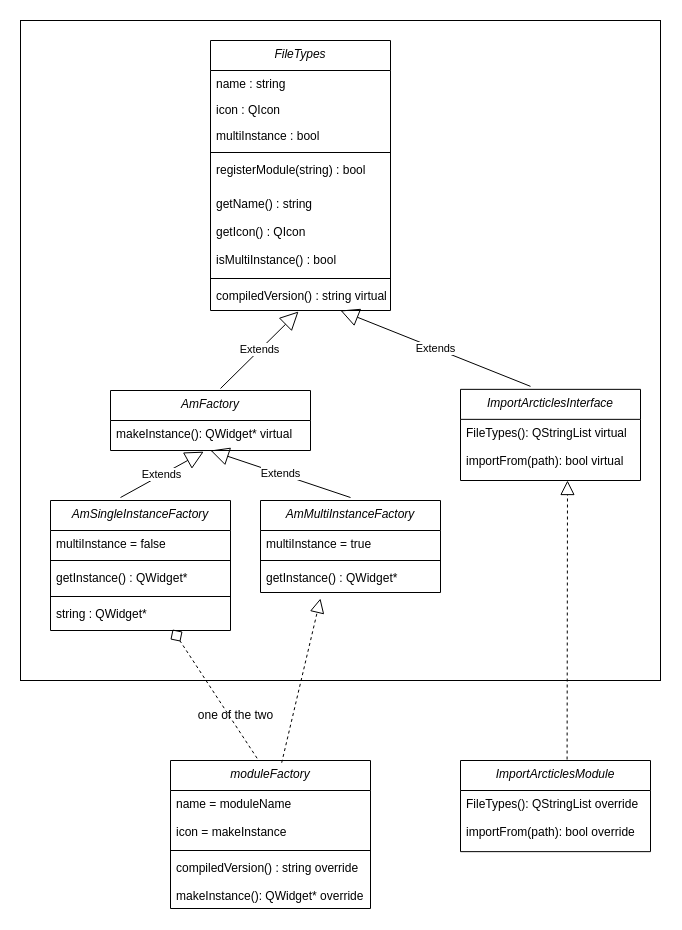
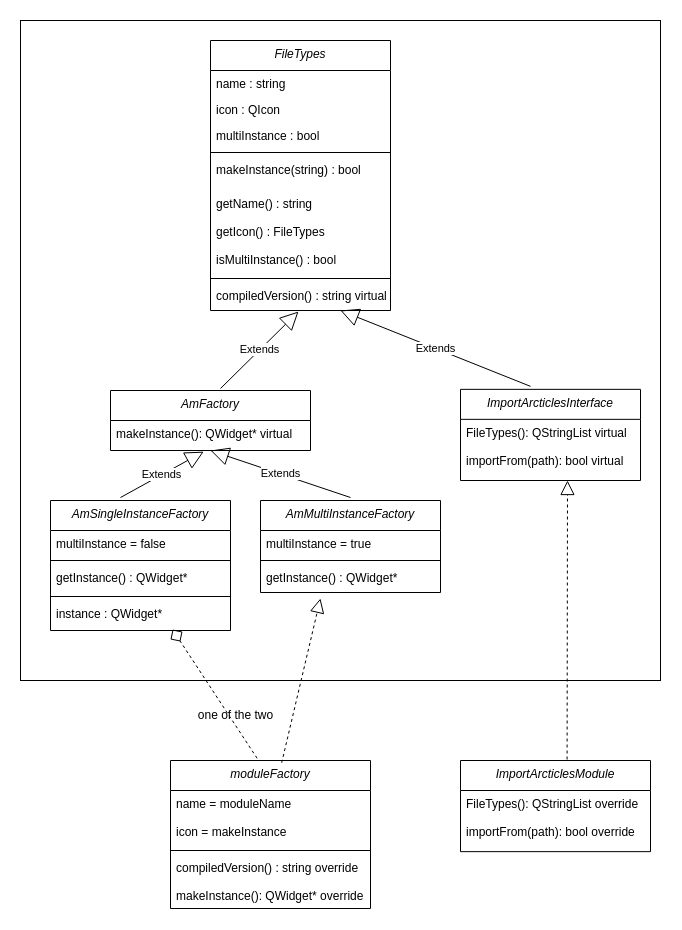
  <mxCell id="0" />
  <mxCell id="1" parent="0" />
  <mxCell id="2" value="" style="rounded=0;whiteSpace=wrap;html=1;" vertex="1" parent="1"><mxGeometry x="20" y="20" width="640" height="660" as="geometry" /></mxCell>
  <mxCell id="3" value="FileTypes" style="swimlane;fontStyle=2;align=center;verticalAlign=top;childLayout=stackLayout;horizontal=1;startSize=30;horizontalStack=0;resizeParent=1;resizeLast=0;collapsible=1;marginBottom=0;rounded=0;shadow=0;strokeWidth=1;" parent="1" vertex="1"><mxGeometry x="210" y="40" width="180" height="270" as="geometry"><mxRectangle x="290" y="40" width="160" height="26" as="alternateBounds" /></mxGeometry></mxCell>
  <mxCell id="4" value="name : string" style="text;align=left;verticalAlign=top;spacingLeft=4;spacingRight=4;overflow=hidden;rotatable=0;points=[[0,0.5],[1,0.5]];portConstraint=eastwest;" parent="3" vertex="1"><mxGeometry y="30" width="180" height="26" as="geometry" /></mxCell>
  <mxCell id="5" value="icon : QIcon" style="text;align=left;verticalAlign=top;spacingLeft=4;spacingRight=4;overflow=hidden;rotatable=0;points=[[0,0.5],[1,0.5]];portConstraint=eastwest;rounded=0;shadow=0;html=0;" parent="3" vertex="1"><mxGeometry y="56" width="180" height="26" as="geometry" /></mxCell>
  <mxCell id="6" value="multiInstance : bool" style="text;align=left;verticalAlign=top;spacingLeft=4;spacingRight=4;overflow=hidden;rotatable=0;points=[[0,0.5],[1,0.5]];portConstraint=eastwest;rounded=0;shadow=0;html=0;" parent="3" vertex="1"><mxGeometry y="82" width="180" height="26" as="geometry" /></mxCell>
  <mxCell id="7" value="" style="line;html=1;strokeWidth=1;align=left;verticalAlign=middle;spacingTop=-1;spacingLeft=3;spacingRight=3;rotatable=0;labelPosition=right;points=[];portConstraint=eastwest;" parent="3" vertex="1"><mxGeometry y="108" width="180" height="8" as="geometry" /></mxCell>
- <mxCell id="8" value="registerModule(string) : bool" style="text;align=left;verticalAlign=top;spacingLeft=4;spacingRight=4;overflow=hidden;rotatable=0;points=[[0,0.5],[1,0.5]];portConstraint=eastwest;" parent="3" vertex="1"><mxGeometry y="116" width="180" height="34" as="geometry" /></mxCell>
+ <mxCell id="8" value="makeInstance(string) : bool" style="text;align=left;verticalAlign=top;spacingLeft=4;spacingRight=4;overflow=hidden;rotatable=0;points=[[0,0.5],[1,0.5]];portConstraint=eastwest;" parent="3" vertex="1"><mxGeometry y="116" width="180" height="34" as="geometry" /></mxCell>
  <mxCell id="9" value="getName() : string" style="text;align=left;verticalAlign=top;spacingLeft=4;spacingRight=4;overflow=hidden;rotatable=0;points=[[0,0.5],[1,0.5]];portConstraint=eastwest;" vertex="1" parent="3"><mxGeometry y="150" width="180" height="28" as="geometry" /></mxCell>
- <mxCell id="10" value="getIcon() : QIcon" style="text;align=left;verticalAlign=top;spacingLeft=4;spacingRight=4;overflow=hidden;rotatable=0;points=[[0,0.5],[1,0.5]];portConstraint=eastwest;" vertex="1" parent="3"><mxGeometry y="178" width="180" height="28" as="geometry" /></mxCell>
+ <mxCell id="10" value="getIcon() : FileTypes" style="text;align=left;verticalAlign=top;spacingLeft=4;spacingRight=4;overflow=hidden;rotatable=0;points=[[0,0.5],[1,0.5]];portConstraint=eastwest;" vertex="1" parent="3"><mxGeometry y="178" width="180" height="28" as="geometry" /></mxCell>
  <mxCell id="11" value="isMultiInstance() : bool" style="text;align=left;verticalAlign=top;spacingLeft=4;spacingRight=4;overflow=hidden;rotatable=0;points=[[0,0.5],[1,0.5]];portConstraint=eastwest;" vertex="1" parent="3"><mxGeometry y="206" width="180" height="28" as="geometry" /></mxCell>
  <mxCell id="12" value="" style="line;html=1;strokeWidth=1;align=left;verticalAlign=middle;spacingTop=-1;spacingLeft=3;spacingRight=3;rotatable=0;labelPosition=right;points=[];portConstraint=eastwest;" vertex="1" parent="3"><mxGeometry y="234" width="180" height="8" as="geometry" /></mxCell>
  <mxCell id="13" value="compiledVersion() : string virtual" style="text;align=left;verticalAlign=top;spacingLeft=4;spacingRight=4;overflow=hidden;rotatable=0;points=[[0,0.5],[1,0.5]];portConstraint=eastwest;" vertex="1" parent="3"><mxGeometry y="242" width="180" height="28" as="geometry" /></mxCell>
  <mxCell id="14" value="AmFactory" style="swimlane;fontStyle=2;align=center;verticalAlign=top;childLayout=stackLayout;horizontal=1;startSize=30;horizontalStack=0;resizeParent=1;resizeLast=0;collapsible=1;marginBottom=0;rounded=0;shadow=0;strokeWidth=1;" vertex="1" parent="1"><mxGeometry x="110" y="390" width="200" height="60" as="geometry"><mxRectangle x="290" y="40" width="160" height="26" as="alternateBounds" /></mxGeometry></mxCell>
  <mxCell id="15" value="makeInstance(): QWidget* virtual" style="text;align=left;verticalAlign=top;spacingLeft=4;spacingRight=4;overflow=hidden;rotatable=0;points=[[0,0.5],[1,0.5]];portConstraint=eastwest;" vertex="1" parent="14"><mxGeometry y="30" width="200" height="26" as="geometry" /></mxCell>
  <mxCell id="16" value="Extends" style="endArrow=block;endSize=16;endFill=0;html=1;entryX=0.489;entryY=1.036;entryDx=0;entryDy=0;entryPerimeter=0;" edge="1" parent="1" target="13"><mxGeometry width="160" relative="1" as="geometry"><mxPoint x="220" y="388" as="sourcePoint" /><mxPoint x="380" y="400" as="targetPoint" /></mxGeometry></mxCell>
  <mxCell id="17" value="AmSingleInstanceFactory" style="swimlane;fontStyle=2;align=center;verticalAlign=top;childLayout=stackLayout;horizontal=1;startSize=30;horizontalStack=0;resizeParent=1;resizeLast=0;collapsible=1;marginBottom=0;rounded=0;shadow=0;strokeWidth=1;" vertex="1" parent="1"><mxGeometry x="50" y="500" width="180" height="130" as="geometry"><mxRectangle x="290" y="40" width="160" height="26" as="alternateBounds" /></mxGeometry></mxCell>
  <mxCell id="18" value="multiInstance = false" style="text;align=left;verticalAlign=top;spacingLeft=4;spacingRight=4;overflow=hidden;rotatable=0;points=[[0,0.5],[1,0.5]];portConstraint=eastwest;rounded=0;shadow=0;html=0;" vertex="1" parent="17"><mxGeometry y="30" width="180" height="26" as="geometry" /></mxCell>
  <mxCell id="19" value="" style="line;html=1;strokeWidth=1;align=left;verticalAlign=middle;spacingTop=-1;spacingLeft=3;spacingRight=3;rotatable=0;labelPosition=right;points=[];portConstraint=eastwest;" vertex="1" parent="17"><mxGeometry y="56" width="180" height="8" as="geometry" /></mxCell>
  <mxCell id="20" value="getInstance() : QWidget*" style="text;align=left;verticalAlign=top;spacingLeft=4;spacingRight=4;overflow=hidden;rotatable=0;points=[[0,0.5],[1,0.5]];portConstraint=eastwest;" vertex="1" parent="17"><mxGeometry y="64" width="180" height="28" as="geometry" /></mxCell>
  <mxCell id="21" value="" style="line;html=1;strokeWidth=1;align=left;verticalAlign=middle;spacingTop=-1;spacingLeft=3;spacingRight=3;rotatable=0;labelPosition=right;points=[];portConstraint=eastwest;" vertex="1" parent="17"><mxGeometry y="92" width="180" height="8" as="geometry" /></mxCell>
- <mxCell id="22" value="string : QWidget*" style="text;align=left;verticalAlign=top;spacingLeft=4;spacingRight=4;overflow=hidden;rotatable=0;points=[[0,0.5],[1,0.5]];portConstraint=eastwest;" vertex="1" parent="17"><mxGeometry y="100" width="180" height="28" as="geometry" /></mxCell>
+ <mxCell id="22" value="instance : QWidget*" style="text;align=left;verticalAlign=top;spacingLeft=4;spacingRight=4;overflow=hidden;rotatable=0;points=[[0,0.5],[1,0.5]];portConstraint=eastwest;" vertex="1" parent="17"><mxGeometry y="100" width="180" height="28" as="geometry" /></mxCell>
  <mxCell id="23" value="Extends" style="endArrow=block;endSize=16;endFill=0;html=1;entryX=0.466;entryY=1.198;entryDx=0;entryDy=0;entryPerimeter=0;" edge="1" parent="1" target="15"><mxGeometry width="160" relative="1" as="geometry"><mxPoint x="120" y="497" as="sourcePoint" /><mxPoint x="210" y="450" as="targetPoint" /></mxGeometry></mxCell>
  <mxCell id="24" value="AmMultiInstanceFactory" style="swimlane;fontStyle=2;align=center;verticalAlign=top;childLayout=stackLayout;horizontal=1;startSize=30;horizontalStack=0;resizeParent=1;resizeLast=0;collapsible=1;marginBottom=0;rounded=0;shadow=0;strokeWidth=1;" vertex="1" parent="1"><mxGeometry x="260" y="500" width="180" height="92" as="geometry"><mxRectangle x="290" y="40" width="160" height="26" as="alternateBounds" /></mxGeometry></mxCell>
  <mxCell id="25" value="multiInstance = true" style="text;align=left;verticalAlign=top;spacingLeft=4;spacingRight=4;overflow=hidden;rotatable=0;points=[[0,0.5],[1,0.5]];portConstraint=eastwest;rounded=0;shadow=0;html=0;" vertex="1" parent="24"><mxGeometry y="30" width="180" height="26" as="geometry" /></mxCell>
  <mxCell id="26" value="" style="line;html=1;strokeWidth=1;align=left;verticalAlign=middle;spacingTop=-1;spacingLeft=3;spacingRight=3;rotatable=0;labelPosition=right;points=[];portConstraint=eastwest;" vertex="1" parent="24"><mxGeometry y="56" width="180" height="8" as="geometry" /></mxCell>
  <mxCell id="27" value="getInstance() : QWidget*" style="text;align=left;verticalAlign=top;spacingLeft=4;spacingRight=4;overflow=hidden;rotatable=0;points=[[0,0.5],[1,0.5]];portConstraint=eastwest;" vertex="1" parent="24"><mxGeometry y="64" width="180" height="28" as="geometry" /></mxCell>
  <mxCell id="28" value="Extends" style="endArrow=block;endSize=16;endFill=0;html=1;entryX=0.5;entryY=1;entryDx=0;entryDy=0;" edge="1" parent="1" target="14"><mxGeometry width="160" relative="1" as="geometry"><mxPoint x="350" y="497" as="sourcePoint" /><mxPoint x="350" y="450" as="targetPoint" /></mxGeometry></mxCell>
  <mxCell id="29" value="ImportArcticlesInterface" style="swimlane;fontStyle=2;align=center;verticalAlign=top;childLayout=stackLayout;horizontal=1;startSize=30;horizontalStack=0;resizeParent=1;resizeLast=0;collapsible=1;marginBottom=0;rounded=0;shadow=0;strokeWidth=1;" vertex="1" parent="1"><mxGeometry x="460" y="388.85" width="180" height="91.15" as="geometry"><mxRectangle x="290" y="40" width="160" height="26" as="alternateBounds" /></mxGeometry></mxCell>
  <mxCell id="30" value="FileTypes(): QStringList virtual" style="text;align=left;verticalAlign=top;spacingLeft=4;spacingRight=4;overflow=hidden;rotatable=0;points=[[0,0.5],[1,0.5]];portConstraint=eastwest;" vertex="1" parent="29"><mxGeometry y="30" width="180" height="28" as="geometry" /></mxCell>
  <mxCell id="31" value="importFrom(path): bool virtual" style="text;align=left;verticalAlign=top;spacingLeft=4;spacingRight=4;overflow=hidden;rotatable=0;points=[[0,0.5],[1,0.5]];portConstraint=eastwest;" vertex="1" parent="29"><mxGeometry y="58" width="180" height="28" as="geometry" /></mxCell>
  <mxCell id="32" value="Extends" style="endArrow=block;endSize=16;endFill=0;html=1;" edge="1" parent="1"><mxGeometry width="160" relative="1" as="geometry"><mxPoint x="530" y="385.85" as="sourcePoint" /><mxPoint x="340" y="310" as="targetPoint" /></mxGeometry></mxCell>
  <mxCell id="33" value="ImportArcticlesModule" style="swimlane;fontStyle=2;align=center;verticalAlign=top;childLayout=stackLayout;horizontal=1;startSize=30;horizontalStack=0;resizeParent=1;resizeLast=0;collapsible=1;marginBottom=0;rounded=0;shadow=0;strokeWidth=1;" vertex="1" parent="1"><mxGeometry x="460" y="760" width="190" height="91.15" as="geometry"><mxRectangle x="290" y="40" width="160" height="26" as="alternateBounds" /></mxGeometry></mxCell>
  <mxCell id="34" value="FileTypes(): QStringList override" style="text;align=left;verticalAlign=top;spacingLeft=4;spacingRight=4;overflow=hidden;rotatable=0;points=[[0,0.5],[1,0.5]];portConstraint=eastwest;" vertex="1" parent="33"><mxGeometry y="30" width="190" height="28" as="geometry" /></mxCell>
  <mxCell id="35" value="importFrom(path): bool override" style="text;align=left;verticalAlign=top;spacingLeft=4;spacingRight=4;overflow=hidden;rotatable=0;points=[[0,0.5],[1,0.5]];portConstraint=eastwest;" vertex="1" parent="33"><mxGeometry y="58" width="190" height="28" as="geometry" /></mxCell>
  <mxCell id="36" value="" style="endArrow=block;dashed=1;endFill=0;endSize=12;html=1;exitX=0.561;exitY=-0.011;exitDx=0;exitDy=0;exitPerimeter=0;" edge="1" parent="1" source="33"><mxGeometry width="160" relative="1" as="geometry"><mxPoint x="560" y="550" as="sourcePoint" /><mxPoint x="567" y="480" as="targetPoint" /></mxGeometry></mxCell>
  <mxCell id="37" value="moduleFactory" style="swimlane;fontStyle=2;align=center;verticalAlign=top;childLayout=stackLayout;horizontal=1;startSize=30;horizontalStack=0;resizeParent=1;resizeLast=0;collapsible=1;marginBottom=0;rounded=0;shadow=0;strokeWidth=1;" vertex="1" parent="1"><mxGeometry x="170" y="760" width="200" height="148" as="geometry"><mxRectangle x="290" y="40" width="160" height="26" as="alternateBounds" /></mxGeometry></mxCell>
  <mxCell id="38" value="name = moduleName" style="text;align=left;verticalAlign=top;spacingLeft=4;spacingRight=4;overflow=hidden;rotatable=0;points=[[0,0.5],[1,0.5]];portConstraint=eastwest;" vertex="1" parent="37"><mxGeometry y="30" width="200" height="28" as="geometry" /></mxCell>
  <mxCell id="39" value="icon = makeInstance" style="text;align=left;verticalAlign=top;spacingLeft=4;spacingRight=4;overflow=hidden;rotatable=0;points=[[0,0.5],[1,0.5]];portConstraint=eastwest;" vertex="1" parent="37"><mxGeometry y="58" width="200" height="28" as="geometry" /></mxCell>
  <mxCell id="40" value="" style="line;html=1;strokeWidth=1;align=left;verticalAlign=middle;spacingTop=-1;spacingLeft=3;spacingRight=3;rotatable=0;labelPosition=right;points=[];portConstraint=eastwest;" vertex="1" parent="37"><mxGeometry y="86" width="200" height="8" as="geometry" /></mxCell>
  <mxCell id="41" value="compiledVersion() : string override" style="text;align=left;verticalAlign=top;spacingLeft=4;spacingRight=4;overflow=hidden;rotatable=0;points=[[0,0.5],[1,0.5]];portConstraint=eastwest;" vertex="1" parent="37"><mxGeometry y="94" width="200" height="28" as="geometry" /></mxCell>
  <mxCell id="42" value="makeInstance(): QWidget* override" style="text;align=left;verticalAlign=top;spacingLeft=4;spacingRight=4;overflow=hidden;rotatable=0;points=[[0,0.5],[1,0.5]];portConstraint=eastwest;" vertex="1" parent="37"><mxGeometry y="122" width="200" height="26" as="geometry" /></mxCell>
  <mxCell id="43" value="" style="endArrow=diamond;dashed=1;endFill=0;endSize=12;html=1;exitX=0.433;exitY=-0.015;exitDx=0;exitDy=0;exitPerimeter=0;entryX=0.678;entryY=1.036;entryDx=0;entryDy=0;entryPerimeter=0;" edge="1" parent="1" source="37" target="22"><mxGeometry width="160" relative="1" as="geometry"><mxPoint x="569.76" y="568.997" as="sourcePoint" /><mxPoint x="570" y="490" as="targetPoint" /></mxGeometry></mxCell>
  <mxCell id="44" value="" style="endArrow=block;dashed=1;endFill=0;endSize=12;html=1;exitX=0.556;exitY=0.015;exitDx=0;exitDy=0;exitPerimeter=0;entryX=0.333;entryY=1.214;entryDx=0;entryDy=0;entryPerimeter=0;" edge="1" parent="1" source="37" target="27"><mxGeometry width="160" relative="1" as="geometry"><mxPoint x="257.94" y="718.05" as="sourcePoint" /><mxPoint x="182.04" y="639.008" as="targetPoint" /></mxGeometry></mxCell>
  <mxCell id="45" value="one of the two" style="text;html=1;align=center;verticalAlign=middle;resizable=0;points=[];autosize=1;strokeColor=none;" vertex="1" parent="1"><mxGeometry x="190" y="705" width="90" height="20" as="geometry" /></mxCell>
